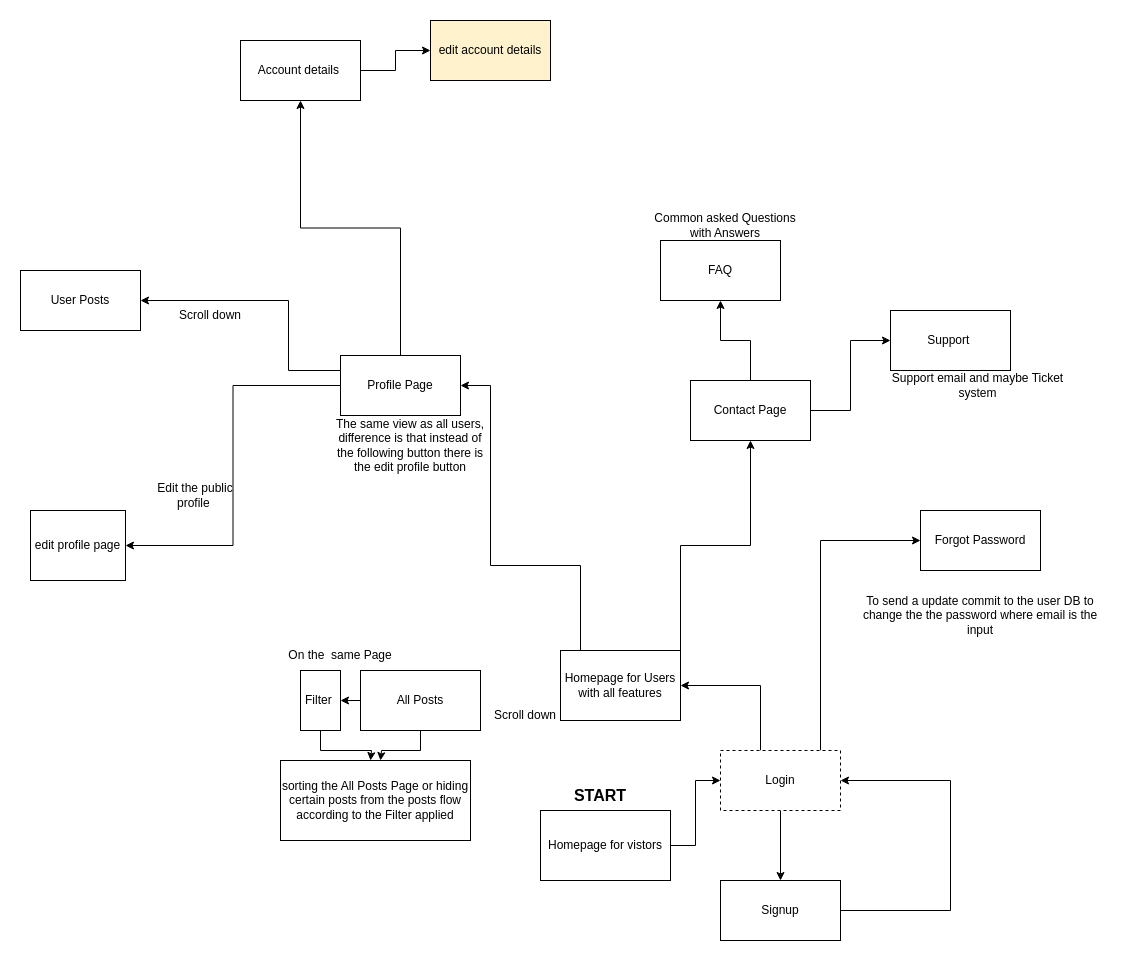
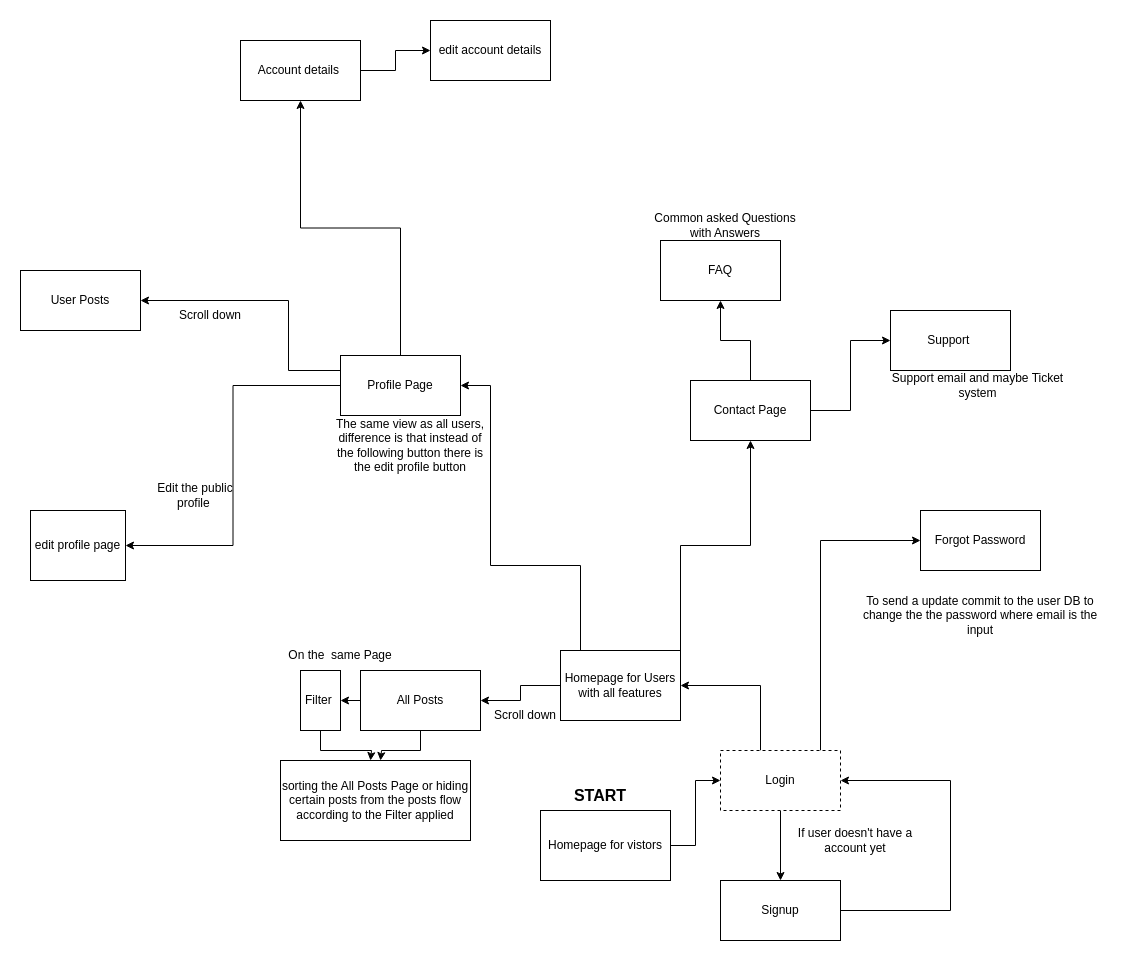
  <mxCell id="0" />
  <mxCell id="1" parent="0" />
  <mxCell id="2" style="edgeStyle=orthogonalEdgeStyle;rounded=0;orthogonalLoop=1;jettySize=auto;html=1;entryX=0;entryY=0.5;entryDx=0;entryDy=0;" parent="1" source="3" target="7" edge="1"><mxGeometry relative="1" as="geometry" /></mxCell>
  <mxCell id="3" value="Homepage for vistors" style="rounded=0;whiteSpace=wrap;html=1;" parent="1" vertex="1"><mxGeometry x="540" y="810" width="130" height="70" as="geometry" /></mxCell>
  <mxCell id="4" style="edgeStyle=orthogonalEdgeStyle;rounded=0;orthogonalLoop=1;jettySize=auto;html=1;entryX=0.5;entryY=0;entryDx=0;entryDy=0;" parent="1" source="7" target="9" edge="1"><mxGeometry relative="1" as="geometry" /></mxCell>
  <mxCell id="5" style="edgeStyle=orthogonalEdgeStyle;rounded=0;orthogonalLoop=1;jettySize=auto;html=1;entryX=0;entryY=0.5;entryDx=0;entryDy=0;" parent="1" source="7" target="21" edge="1"><mxGeometry relative="1" as="geometry"><Array as="points"><mxPoint x="820" y="540" /></Array></mxGeometry></mxCell>
  <mxCell id="6" style="edgeStyle=orthogonalEdgeStyle;rounded=0;orthogonalLoop=1;jettySize=auto;html=1;entryX=1;entryY=0.5;entryDx=0;entryDy=0;" edge="1" parent="1" source="7" target="14"><mxGeometry relative="1" as="geometry"><Array as="points"><mxPoint x="760" y="685" /></Array></mxGeometry></mxCell>
  <mxCell id="7" value="Login" style="rounded=0;whiteSpace=wrap;html=1;dashed=1;" parent="1" vertex="1"><mxGeometry x="720" y="750" width="120" height="60" as="geometry" /></mxCell>
  <mxCell id="8" style="edgeStyle=orthogonalEdgeStyle;rounded=0;orthogonalLoop=1;jettySize=auto;html=1;exitX=1;exitY=0.5;exitDx=0;exitDy=0;entryX=1;entryY=0.5;entryDx=0;entryDy=0;" parent="1" source="9" target="7" edge="1"><mxGeometry relative="1" as="geometry"><mxPoint x="950" y="780" as="targetPoint" /><Array as="points"><mxPoint x="950" y="910" /><mxPoint x="950" y="780" /></Array></mxGeometry></mxCell>
  <mxCell id="9" value="Signup" style="rounded=0;whiteSpace=wrap;html=1;" parent="1" vertex="1"><mxGeometry x="720" y="880" width="120" height="60" as="geometry" /></mxCell>
+ <mxCell id="10" value="If user doesn't have a account yet" style="text;html=1;strokeColor=none;fillColor=none;align=center;verticalAlign=middle;whiteSpace=wrap;rounded=0;" parent="1" vertex="1"><mxGeometry x="790" y="825" width="130" height="30" as="geometry" /></mxCell>
+ <mxCell id="11" style="edgeStyle=orthogonalEdgeStyle;rounded=0;orthogonalLoop=1;jettySize=auto;html=1;entryX=1;entryY=0.5;entryDx=0;entryDy=0;" parent="1" source="14" target="17" edge="1"><mxGeometry relative="1" as="geometry" /></mxCell>
  <mxCell id="12" style="edgeStyle=orthogonalEdgeStyle;rounded=0;orthogonalLoop=1;jettySize=auto;html=1;exitX=1;exitY=0;exitDx=0;exitDy=0;" parent="1" source="14" target="27" edge="1"><mxGeometry relative="1" as="geometry" /></mxCell>
  <mxCell id="13" style="edgeStyle=orthogonalEdgeStyle;rounded=0;orthogonalLoop=1;jettySize=auto;html=1;" parent="1" source="14" target="36" edge="1"><mxGeometry relative="1" as="geometry"><Array as="points"><mxPoint x="580" y="565" /><mxPoint x="490" y="565" /><mxPoint x="490" y="385" /></Array></mxGeometry></mxCell>
  <mxCell id="14" value="Homepage for Users with all features" style="rounded=0;whiteSpace=wrap;html=1;" parent="1" vertex="1"><mxGeometry x="560" y="650" width="120" height="70" as="geometry" /></mxCell>
  <mxCell id="15" style="edgeStyle=orthogonalEdgeStyle;rounded=0;orthogonalLoop=1;jettySize=auto;html=1;exitX=0;exitY=0.5;exitDx=0;exitDy=0;entryX=1;entryY=0.5;entryDx=0;entryDy=0;" parent="1" source="17" target="20" edge="1"><mxGeometry relative="1" as="geometry" /></mxCell>
  <mxCell id="16" style="edgeStyle=orthogonalEdgeStyle;rounded=0;orthogonalLoop=1;jettySize=auto;html=1;" parent="1" source="17" edge="1"><mxGeometry relative="1" as="geometry"><mxPoint x="380" y="760" as="targetPoint" /><Array as="points"><mxPoint x="420" y="750" /><mxPoint x="381" y="750" /></Array></mxGeometry></mxCell>
  <mxCell id="17" value="All Posts" style="rounded=0;whiteSpace=wrap;html=1;" parent="1" vertex="1"><mxGeometry x="360" y="670" width="120" height="60" as="geometry" /></mxCell>
  <mxCell id="18" value="Scroll down" style="text;html=1;strokeColor=none;fillColor=none;align=center;verticalAlign=middle;whiteSpace=wrap;rounded=0;" parent="1" vertex="1"><mxGeometry x="490" y="700" width="70" height="30" as="geometry" /></mxCell>
  <mxCell id="19" style="edgeStyle=orthogonalEdgeStyle;rounded=0;orthogonalLoop=1;jettySize=auto;html=1;" parent="1" source="20" edge="1"><mxGeometry relative="1" as="geometry"><mxPoint x="370" y="760" as="targetPoint" /><Array as="points"><mxPoint x="320" y="750" /><mxPoint x="371" y="750" /></Array></mxGeometry></mxCell>
  <mxCell id="20" value="Filter&amp;nbsp;" style="rounded=0;whiteSpace=wrap;html=1;" parent="1" vertex="1"><mxGeometry x="300" y="670" width="40" height="60" as="geometry" /></mxCell>
  <mxCell id="21" value="Forgot Password" style="rounded=0;whiteSpace=wrap;html=1;" parent="1" vertex="1"><mxGeometry x="920" y="510" width="120" height="60" as="geometry" /></mxCell>
  <mxCell id="22" value="To send a update commit to the user DB to change the the password where email is the input" style="text;html=1;strokeColor=none;fillColor=none;align=center;verticalAlign=middle;whiteSpace=wrap;rounded=0;" parent="1" vertex="1"><mxGeometry x="855" y="600" width="250" height="30" as="geometry" /></mxCell>
  <mxCell id="23" value="sorting the All Posts Page or hiding certain posts from the posts flow according to the Filter applied" style="rounded=0;whiteSpace=wrap;html=1;" parent="1" vertex="1"><mxGeometry x="280" y="760" width="190" height="80" as="geometry" /></mxCell>
  <mxCell id="24" value="On the&amp;nbsp; same Page" style="text;html=1;strokeColor=none;fillColor=none;align=center;verticalAlign=middle;whiteSpace=wrap;rounded=0;" parent="1" vertex="1"><mxGeometry x="270" y="640" width="140" height="30" as="geometry" /></mxCell>
  <mxCell id="25" style="edgeStyle=orthogonalEdgeStyle;rounded=0;orthogonalLoop=1;jettySize=auto;html=1;exitX=1;exitY=0.5;exitDx=0;exitDy=0;entryX=0;entryY=0.5;entryDx=0;entryDy=0;" parent="1" source="27" target="29" edge="1"><mxGeometry relative="1" as="geometry" /></mxCell>
  <mxCell id="26" style="edgeStyle=orthogonalEdgeStyle;rounded=0;orthogonalLoop=1;jettySize=auto;html=1;exitX=0.5;exitY=0;exitDx=0;exitDy=0;entryX=0.5;entryY=1;entryDx=0;entryDy=0;" parent="1" source="27" target="30" edge="1"><mxGeometry relative="1" as="geometry" /></mxCell>
  <mxCell id="27" value="Contact Page" style="rounded=0;whiteSpace=wrap;html=1;" parent="1" vertex="1"><mxGeometry x="690" y="380" width="120" height="60" as="geometry" /></mxCell>
  <mxCell id="28" value="&lt;b style=&quot;font-size: 16px;&quot;&gt;START&lt;/b&gt;" style="text;html=1;strokeColor=none;fillColor=none;align=center;verticalAlign=middle;whiteSpace=wrap;rounded=0;" parent="1" vertex="1"><mxGeometry x="570" y="780" width="60" height="30" as="geometry" /></mxCell>
  <mxCell id="29" value="Support&amp;nbsp;" style="rounded=0;whiteSpace=wrap;html=1;" parent="1" vertex="1"><mxGeometry x="890" y="310" width="120" height="60" as="geometry" /></mxCell>
  <mxCell id="30" value="FAQ" style="rounded=0;whiteSpace=wrap;html=1;" parent="1" vertex="1"><mxGeometry x="660" y="240" width="120" height="60" as="geometry" /></mxCell>
  <mxCell id="31" value="Common asked Questions with Answers" style="text;html=1;strokeColor=none;fillColor=none;align=center;verticalAlign=middle;whiteSpace=wrap;rounded=0;" parent="1" vertex="1"><mxGeometry x="650" y="210" width="150" height="30" as="geometry" /></mxCell>
  <mxCell id="32" value="Support email and maybe Ticket system" style="text;html=1;strokeColor=none;fillColor=none;align=center;verticalAlign=middle;whiteSpace=wrap;rounded=0;" parent="1" vertex="1"><mxGeometry x="890" y="370" width="175" height="30" as="geometry" /></mxCell>
  <mxCell id="33" style="edgeStyle=orthogonalEdgeStyle;rounded=0;orthogonalLoop=1;jettySize=auto;html=1;entryX=1;entryY=0.5;entryDx=0;entryDy=0;" edge="1" parent="1" target="37"><mxGeometry relative="1" as="geometry"><mxPoint x="345" y="390" as="sourcePoint" /><Array as="points"><mxPoint x="345" y="370" /><mxPoint x="288" y="370" /><mxPoint x="288" y="300" /></Array></mxGeometry></mxCell>
  <mxCell id="34" style="edgeStyle=orthogonalEdgeStyle;rounded=0;orthogonalLoop=1;jettySize=auto;html=1;exitX=0;exitY=0.5;exitDx=0;exitDy=0;entryX=1;entryY=0.5;entryDx=0;entryDy=0;" edge="1" parent="1" source="36" target="39"><mxGeometry relative="1" as="geometry" /></mxCell>
  <mxCell id="35" style="edgeStyle=orthogonalEdgeStyle;rounded=0;orthogonalLoop=1;jettySize=auto;html=1;" edge="1" parent="1" source="36" target="43"><mxGeometry relative="1" as="geometry" /></mxCell>
  <mxCell id="36" value="Profile Page" style="rounded=0;whiteSpace=wrap;html=1;" parent="1" vertex="1"><mxGeometry x="340" y="355" width="120" height="60" as="geometry" /></mxCell>
  <mxCell id="37" value="User Posts" style="rounded=0;whiteSpace=wrap;html=1;" parent="1" vertex="1"><mxGeometry x="20" y="270" width="120" height="60" as="geometry" /></mxCell>
  <mxCell id="38" value="Scroll down" style="text;html=1;strokeColor=none;fillColor=none;align=center;verticalAlign=middle;whiteSpace=wrap;rounded=0;" vertex="1" parent="1"><mxGeometry x="170" y="300" width="80" height="30" as="geometry" /></mxCell>
  <mxCell id="39" value="edit profile page" style="rounded=0;whiteSpace=wrap;html=1;" vertex="1" parent="1"><mxGeometry x="30" y="510" width="95" height="70" as="geometry" /></mxCell>
  <mxCell id="40" value="The same view as all users, difference is that instead of the following button there is the edit profile button" style="text;html=1;strokeColor=none;fillColor=none;align=center;verticalAlign=middle;whiteSpace=wrap;rounded=0;" vertex="1" parent="1"><mxGeometry x="330" y="430" width="160" height="30" as="geometry" /></mxCell>
  <mxCell id="41" value="Edit the public profile&amp;nbsp;" style="text;html=1;strokeColor=none;fillColor=none;align=center;verticalAlign=middle;whiteSpace=wrap;rounded=0;" vertex="1" parent="1"><mxGeometry x="150" y="480" width="90" height="30" as="geometry" /></mxCell>
  <mxCell id="42" style="edgeStyle=orthogonalEdgeStyle;rounded=0;orthogonalLoop=1;jettySize=auto;html=1;entryX=0;entryY=0.5;entryDx=0;entryDy=0;" edge="1" parent="1" source="43" target="44"><mxGeometry relative="1" as="geometry" /></mxCell>
  <mxCell id="43" value="Account details&amp;nbsp;" style="rounded=0;whiteSpace=wrap;html=1;" vertex="1" parent="1"><mxGeometry x="240" y="40" width="120" height="60" as="geometry" /></mxCell>
- <mxCell id="44" value="edit account details" style="rounded=0;whiteSpace=wrap;html=1;fillColor=#fff2cc;" vertex="1" parent="1"><mxGeometry x="430" y="20" width="120" height="60" as="geometry" /></mxCell>
+ <mxCell id="44" value="edit account details" style="rounded=0;whiteSpace=wrap;html=1;" vertex="1" parent="1"><mxGeometry x="430" y="20" width="120" height="60" as="geometry" /></mxCell>
